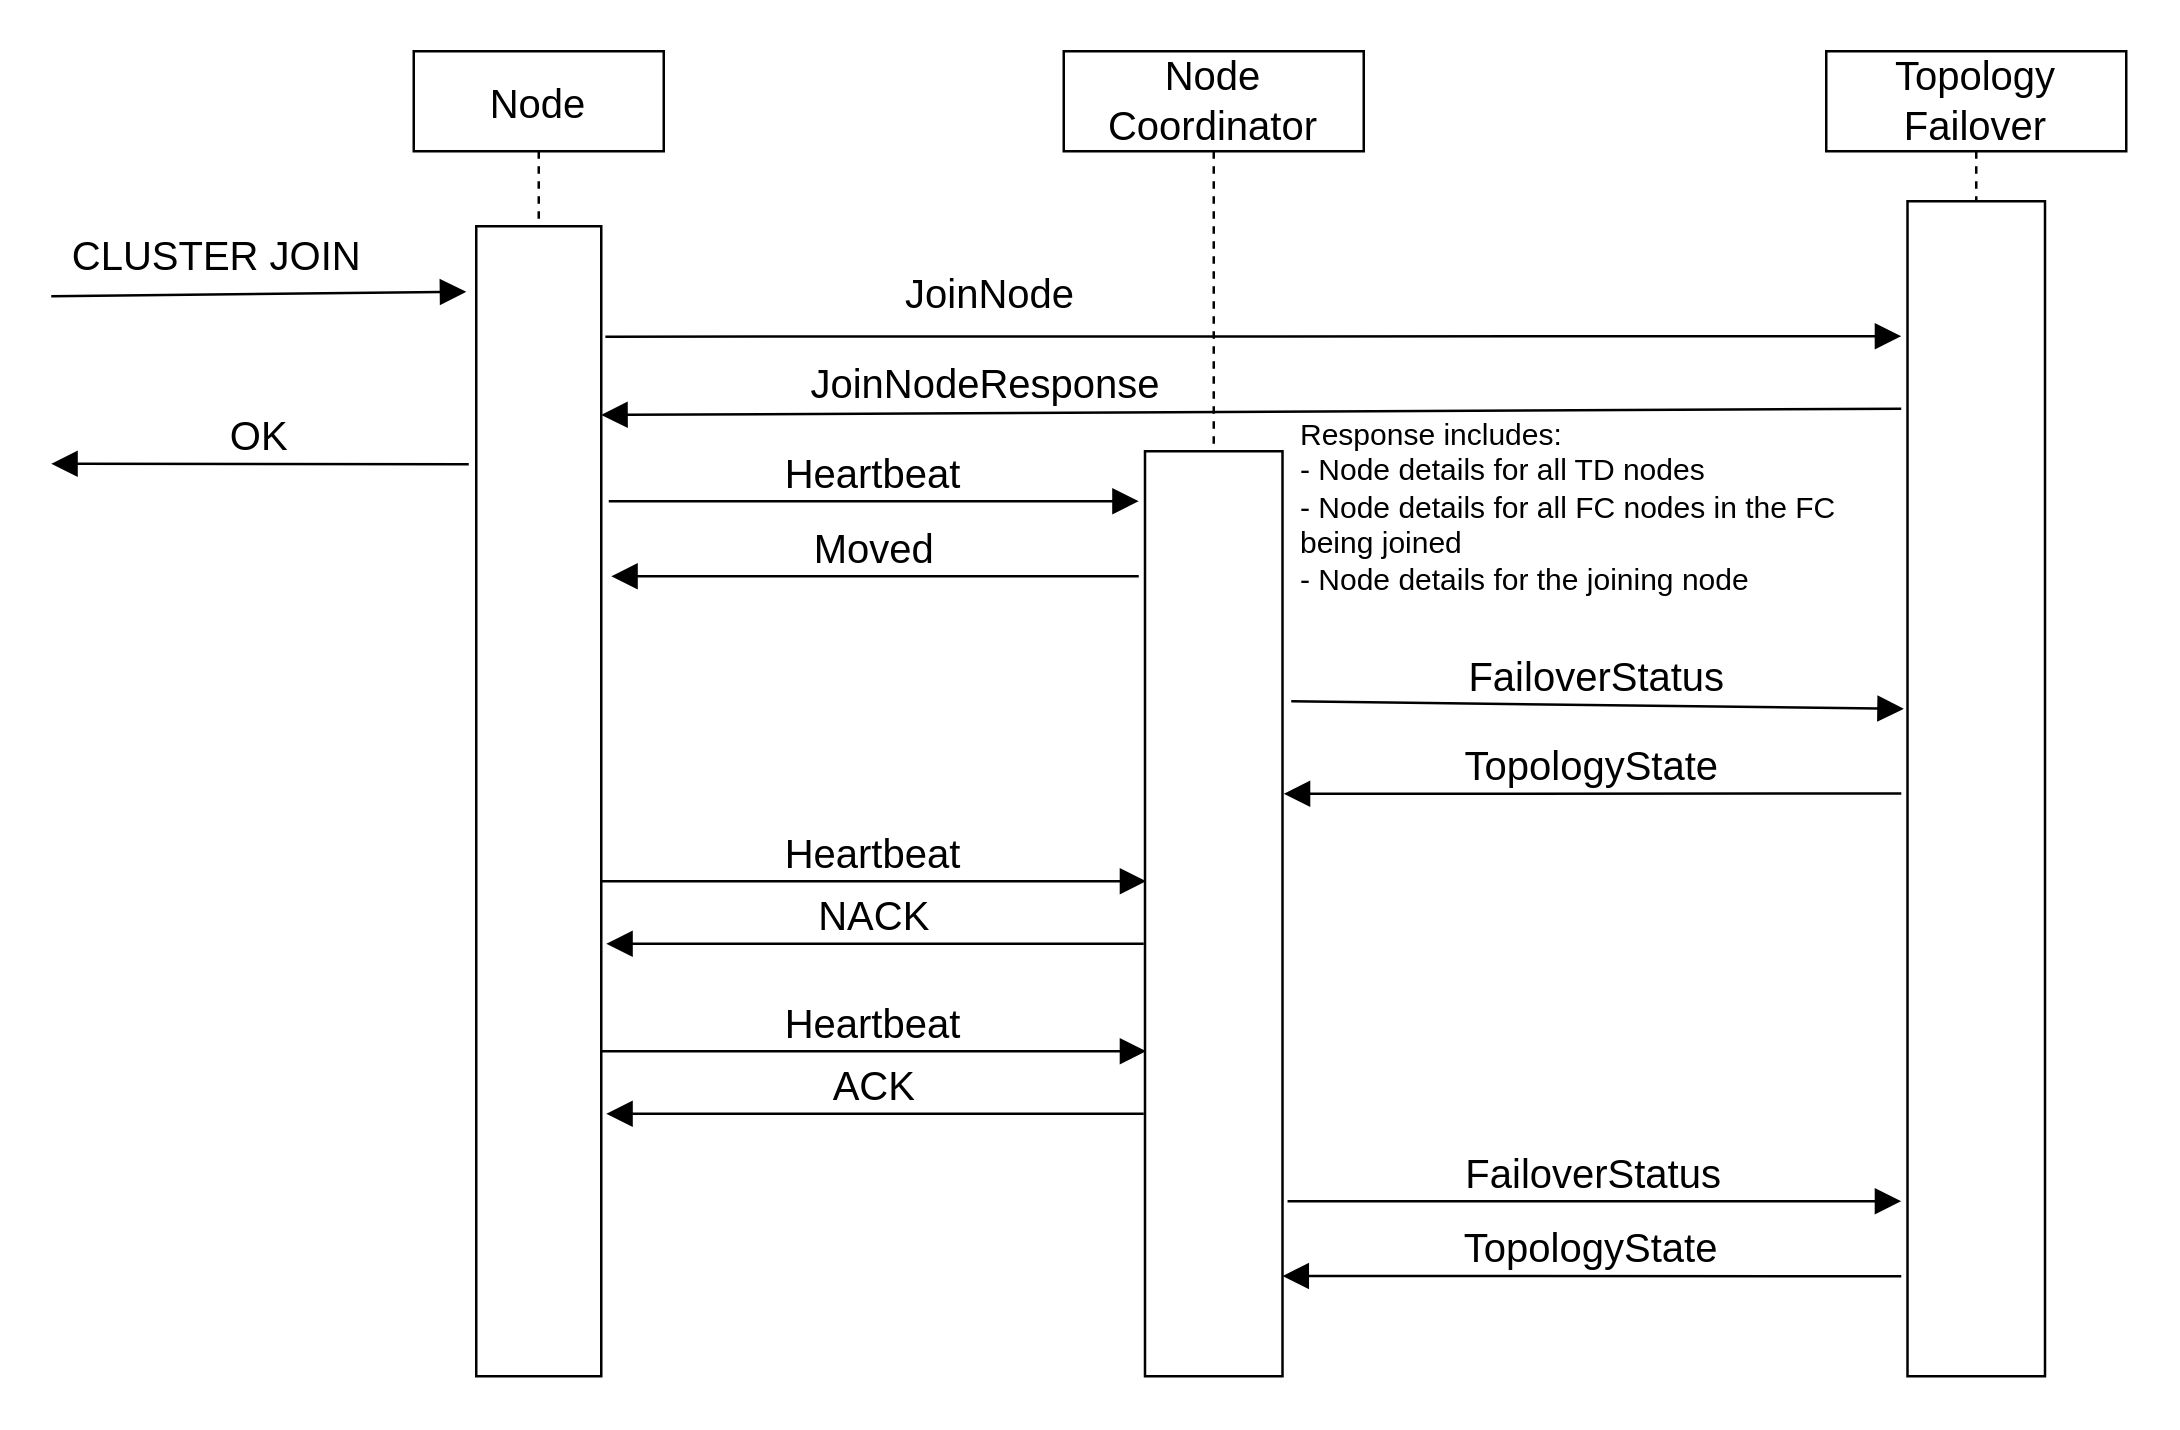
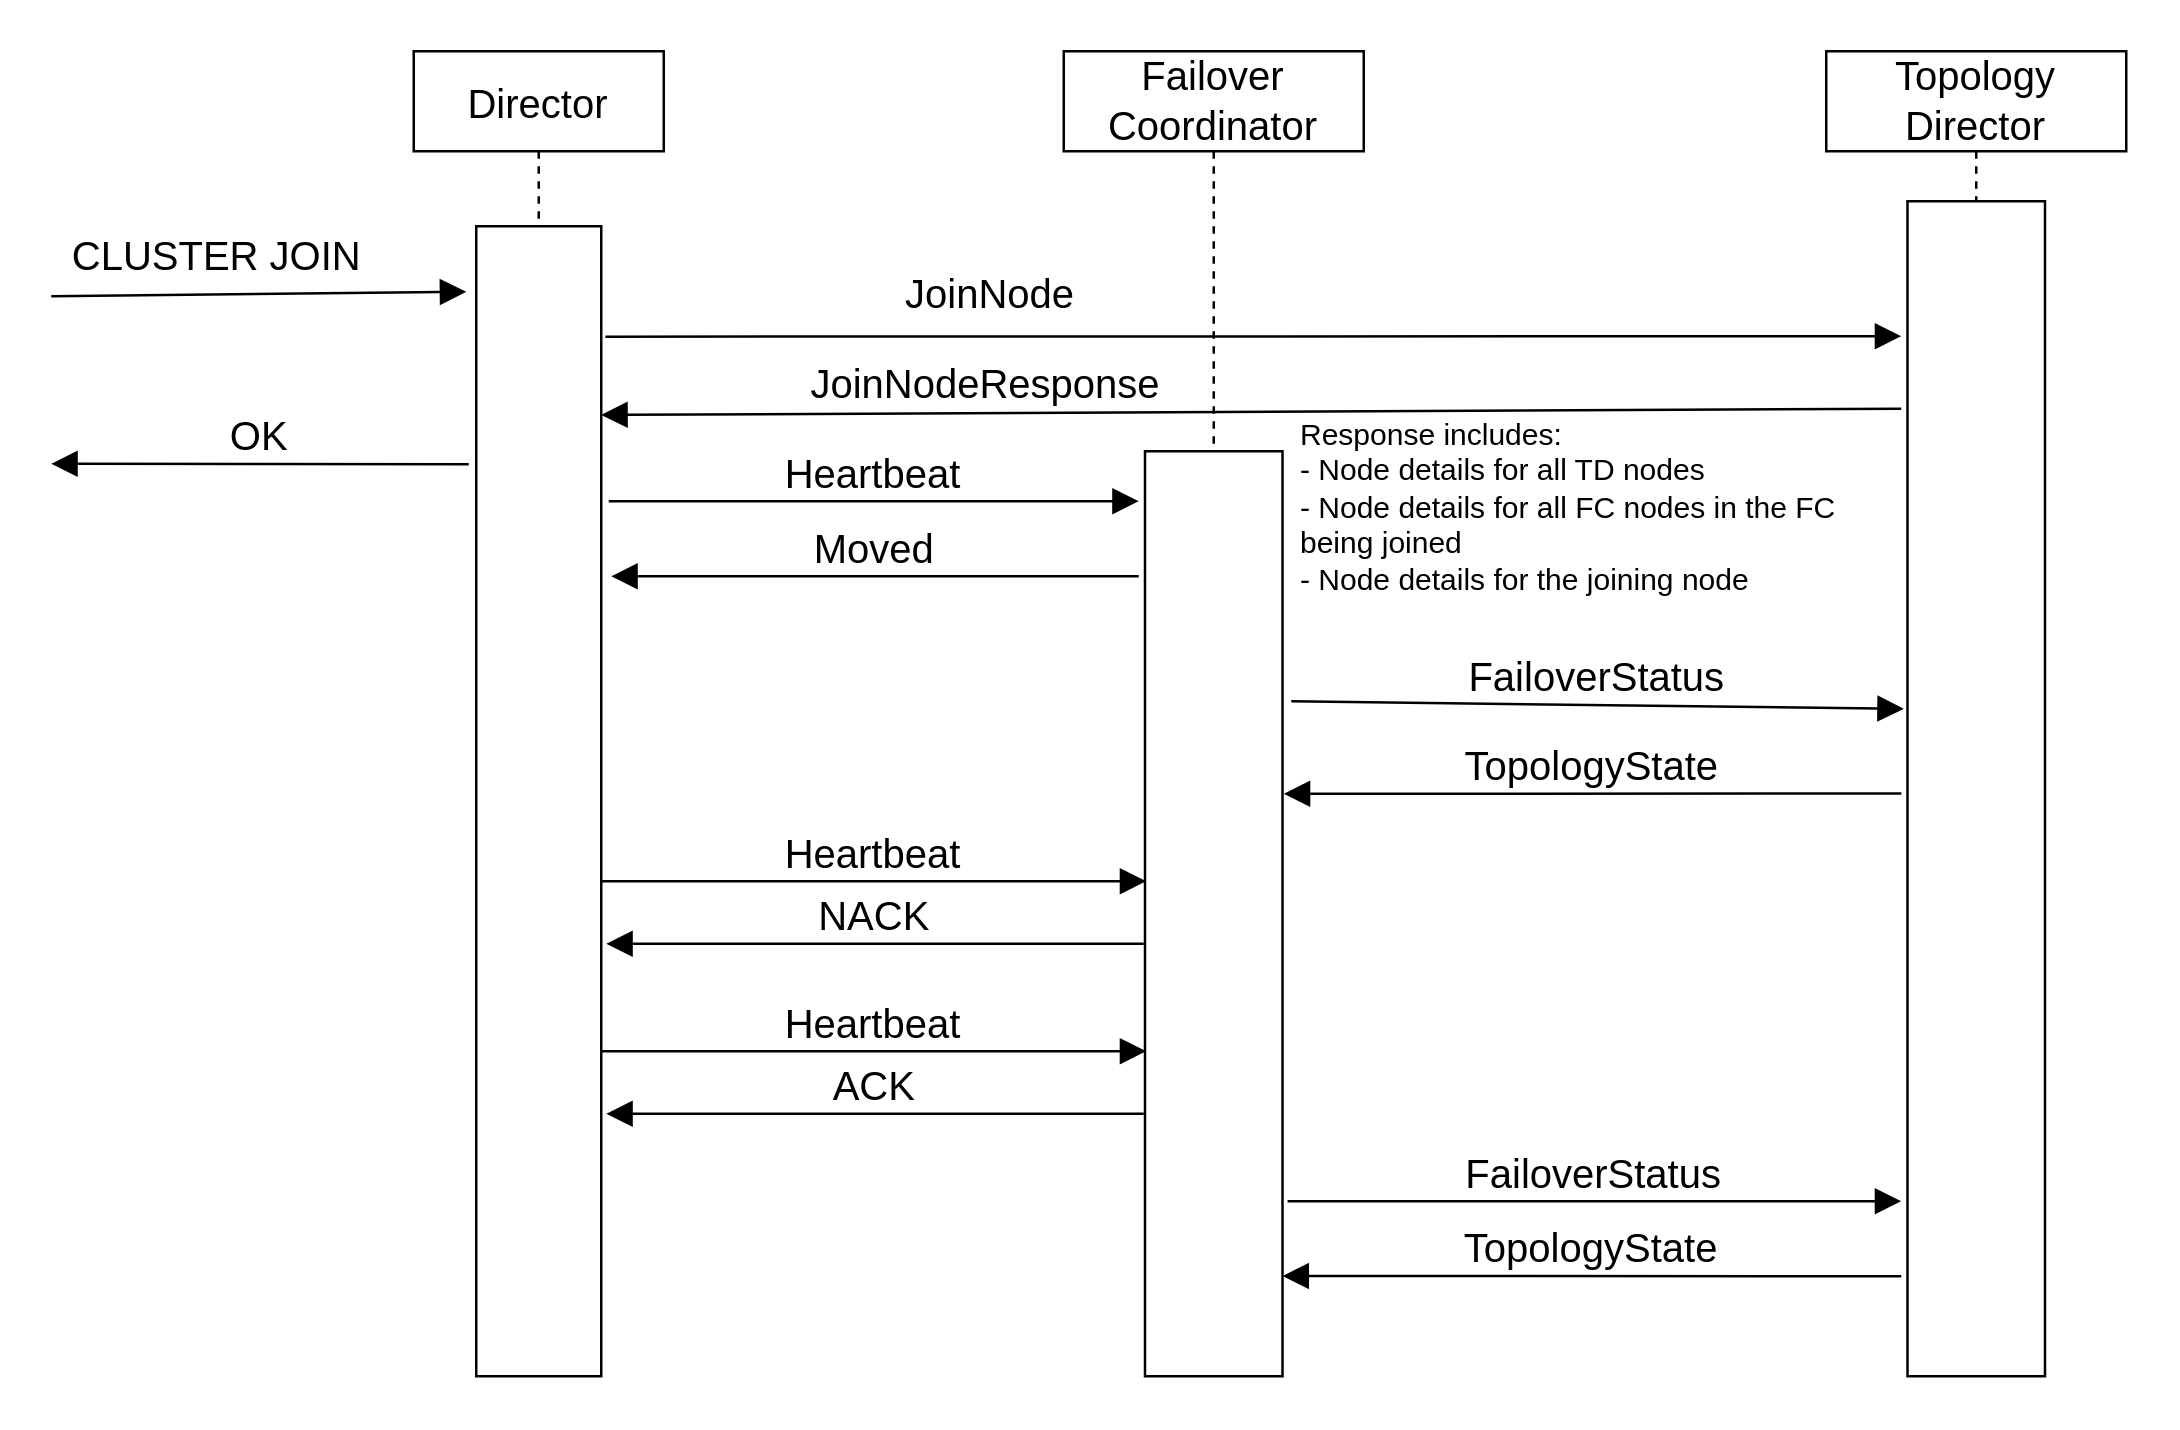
  <mxCell id="0" />
  <mxCell id="1" parent="0" />
- <mxCell id="2" value="Node" style="shape=umlLifeline;perimeter=lifelinePerimeter;container=0;collapsible=0;recursiveResize=0;rounded=0;shadow=0;strokeWidth=1;fontSize=16;" parent="1" vertex="1"><mxGeometry x="165" y="20" width="100" height="97.92" as="geometry" /></mxCell>
- <mxCell id="3" value="Node Coordinator" style="shape=umlLifeline;perimeter=lifelinePerimeter;container=0;collapsible=0;recursiveResize=0;rounded=0;shadow=0;strokeWidth=1;fontSize=16;whiteSpace=wrap;" parent="1" vertex="1"><mxGeometry x="425" y="20" width="120" height="200" as="geometry" /></mxCell>
+ <mxCell id="2" value="Director" style="shape=umlLifeline;perimeter=lifelinePerimeter;container=0;collapsible=0;recursiveResize=0;rounded=0;shadow=0;strokeWidth=1;fontSize=16;" parent="1" vertex="1"><mxGeometry x="165" y="20" width="100" height="97.92" as="geometry" /></mxCell>
+ <mxCell id="3" value="Failover Coordinator" style="shape=umlLifeline;perimeter=lifelinePerimeter;container=0;collapsible=0;recursiveResize=0;rounded=0;shadow=0;strokeWidth=1;fontSize=16;whiteSpace=wrap;" parent="1" vertex="1"><mxGeometry x="425" y="20" width="120" height="200" as="geometry" /></mxCell>
  <mxCell id="4" value="" style="points=[];perimeter=orthogonalPerimeter;rounded=0;shadow=0;strokeWidth=1;fontSize=16;" parent="1" vertex="1"><mxGeometry x="457.5" y="180" width="55" height="370" as="geometry" /></mxCell>
  <mxCell id="5" value="" style="points=[];perimeter=orthogonalPerimeter;rounded=0;shadow=0;strokeWidth=1;whiteSpace=wrap;align=left;fontSize=16;" parent="1" vertex="1"><mxGeometry x="190" y="90" width="50" height="460" as="geometry" /></mxCell>
  <mxCell id="6" value="Moved" style="verticalAlign=bottom;endArrow=block;endSize=8;shadow=0;strokeWidth=1;fontSize=16;endFill=1;" parent="1" edge="1"><mxGeometry y="10" as="geometry"><mxPoint x="244" y="230" as="targetPoint" /><mxPoint x="455" y="230" as="sourcePoint" /></mxGeometry></mxCell>
  <mxCell id="7" value="Heartbeat" style="verticalAlign=bottom;endArrow=block;shadow=0;strokeWidth=1;fontSize=16;endSize=8;startSize=8;jumpSize=8;" parent="1" edge="1"><mxGeometry y="10" as="geometry"><mxPoint x="243" y="200" as="sourcePoint" /><Array as="points" /><mxPoint as="offset" /><mxPoint x="455" y="200" as="targetPoint" /></mxGeometry></mxCell>
  <mxCell id="8" value="CLUSTER JOIN" style="endArrow=block;html=1;fontSize=16;endFill=1;endSize=8;startSize=8;entryX=-0.08;entryY=0.057;entryDx=0;entryDy=0;entryPerimeter=0;" parent="1" target="5" edge="1"><mxGeometry x="-0.199" y="15" width="50" height="50" relative="1" as="geometry"><mxPoint x="20" y="118" as="sourcePoint" /><mxPoint x="180" y="118" as="targetPoint" /><mxPoint as="offset" /></mxGeometry></mxCell>
  <mxCell id="9" value="JoinNode" style="verticalAlign=bottom;endArrow=block;shadow=0;strokeWidth=1;fontSize=16;exitX=1.033;exitY=0.096;exitDx=0;exitDy=0;exitPerimeter=0;endSize=8;startSize=8;jumpSize=8;" parent="1" source="5" edge="1"><mxGeometry as="geometry"><mxPoint x="270" y="90" as="sourcePoint" /><Array as="points" /><mxPoint x="-105" y="-6" as="offset" /><mxPoint x="760" y="134" as="targetPoint" /></mxGeometry></mxCell>
  <mxCell id="10" value="" style="points=[];perimeter=orthogonalPerimeter;rounded=0;shadow=0;strokeWidth=1;fontSize=16;" parent="1" vertex="1"><mxGeometry x="762.5" y="80" width="55" height="470" as="geometry" /></mxCell>
- <mxCell id="11" value="Topology Failover" style="shape=umlLifeline;perimeter=lifelinePerimeter;container=0;collapsible=0;recursiveResize=0;rounded=0;shadow=0;strokeWidth=1;fontSize=16;whiteSpace=wrap;" parent="1" vertex="1"><mxGeometry x="730" y="20" width="120" height="60" as="geometry" /></mxCell>
+ <mxCell id="11" value="Topology Director" style="shape=umlLifeline;perimeter=lifelinePerimeter;container=0;collapsible=0;recursiveResize=0;rounded=0;shadow=0;strokeWidth=1;fontSize=16;whiteSpace=wrap;" parent="1" vertex="1"><mxGeometry x="730" y="20" width="120" height="60" as="geometry" /></mxCell>
  <mxCell id="12" value="JoinNodeResponse" style="verticalAlign=bottom;endArrow=none;shadow=0;strokeWidth=1;fontSize=16;exitX=1.033;exitY=0.307;exitDx=0;exitDy=0;exitPerimeter=0;startArrow=block;startFill=1;endFill=0;endSize=8;startSize=8;" parent="1" edge="1"><mxGeometry as="geometry"><mxPoint x="240" y="165.48" as="sourcePoint" /><Array as="points" /><mxPoint x="-106" as="offset" /><mxPoint x="760" y="163" as="targetPoint" /></mxGeometry></mxCell>
  <mxCell id="13" value="FailoverStatus" style="verticalAlign=bottom;endArrow=block;shadow=0;strokeWidth=1;fontSize=16;jumpSize=8;endSize=8;startSize=8;entryX=-0.027;entryY=0.432;entryDx=0;entryDy=0;entryPerimeter=0;" parent="1" target="10" edge="1"><mxGeometry x="334.96" y="86.05" as="geometry"><mxPoint x="516" y="280" as="sourcePoint" /><Array as="points" /><mxPoint as="offset" /><mxPoint x="712" y="250" as="targetPoint" /></mxGeometry></mxCell>
  <mxCell id="14" value="TopologyState" style="verticalAlign=bottom;endArrow=block;endSize=8;shadow=0;strokeWidth=1;fontSize=16;endFill=1;jumpSize=8;exitX=-0.045;exitY=0.504;exitDx=0;exitDy=0;exitPerimeter=0;" parent="1" source="10" edge="1"><mxGeometry x="165" y="160" as="geometry"><mxPoint x="513" y="317" as="targetPoint" /><mxPoint x="710" y="280" as="sourcePoint" /></mxGeometry></mxCell>
  <mxCell id="15" value="NACK" style="verticalAlign=bottom;endArrow=block;endSize=8;shadow=0;strokeWidth=1;fontSize=16;endFill=1;" parent="1" edge="1"><mxGeometry x="96" y="149" as="geometry"><mxPoint x="242" y="377" as="targetPoint" /><mxPoint x="457" y="377" as="sourcePoint" /></mxGeometry></mxCell>
  <mxCell id="16" value="Heartbeat" style="verticalAlign=bottom;endArrow=block;shadow=0;strokeWidth=1;fontSize=16;endSize=8;startSize=8;jumpSize=8;" parent="1" edge="1"><mxGeometry x="94" y="169" as="geometry"><mxPoint x="240" y="352" as="sourcePoint" /><Array as="points" /><mxPoint as="offset" /><mxPoint x="458" y="352" as="targetPoint" /></mxGeometry></mxCell>
  <mxCell id="17" value="ACK" style="verticalAlign=bottom;endArrow=block;endSize=8;shadow=0;strokeWidth=1;fontSize=16;endFill=1;" parent="1" edge="1"><mxGeometry x="96" y="217" as="geometry"><mxPoint x="242" y="445" as="targetPoint" /><mxPoint x="457" y="445" as="sourcePoint" /></mxGeometry></mxCell>
  <mxCell id="18" value="Heartbeat" style="verticalAlign=bottom;endArrow=block;shadow=0;strokeWidth=1;fontSize=16;endSize=8;startSize=8;jumpSize=8;" parent="1" edge="1"><mxGeometry x="94" y="237" as="geometry"><mxPoint x="240" y="420" as="sourcePoint" /><Array as="points" /><mxPoint as="offset" /><mxPoint x="458" y="420" as="targetPoint" /></mxGeometry></mxCell>
  <mxCell id="19" value="FailoverStatus" style="verticalAlign=bottom;endArrow=block;shadow=0;strokeWidth=1;fontSize=16;jumpSize=8;endSize=8;startSize=8;" parent="1" edge="1"><mxGeometry x="333.48" y="316.05" as="geometry"><mxPoint x="514.52" y="480" as="sourcePoint" /><Array as="points" /><mxPoint as="offset" /><mxPoint x="760" y="480" as="targetPoint" /></mxGeometry></mxCell>
  <mxCell id="20" value="TopologyState" style="verticalAlign=bottom;endArrow=block;endSize=8;shadow=0;strokeWidth=1;fontSize=16;endFill=1;jumpSize=8;entryX=1.027;entryY=0.27;entryDx=0;entryDy=0;entryPerimeter=0;" parent="1" edge="1"><mxGeometry x="163.52" y="390" as="geometry"><mxPoint x="512.505" y="509.9" as="targetPoint" /><mxPoint x="760" y="510" as="sourcePoint" /></mxGeometry></mxCell>
  <mxCell id="21" value="OK" style="verticalAlign=bottom;endArrow=block;endSize=8;shadow=0;strokeWidth=1;fontSize=16;endFill=1;exitX=-0.06;exitY=0.207;exitDx=0;exitDy=0;exitPerimeter=0;" parent="1" source="5" edge="1"><mxGeometry x="-281" y="-68" as="geometry"><mxPoint x="20" y="185" as="targetPoint" /><mxPoint x="80" y="160" as="sourcePoint" /></mxGeometry></mxCell>
  <mxCell id="22" value="Response includes:&lt;br&gt;- Node details for all TD nodes&lt;br&gt;- Node details for all FC nodes in the FC being joined&lt;br&gt;- Node details for the joining node" style="text;html=1;strokeColor=none;fillColor=none;align=left;verticalAlign=top;whiteSpace=wrap;rounded=0;" parent="1" vertex="1"><mxGeometry x="517.5" y="160" width="245" height="70" as="geometry" /></mxCell>
